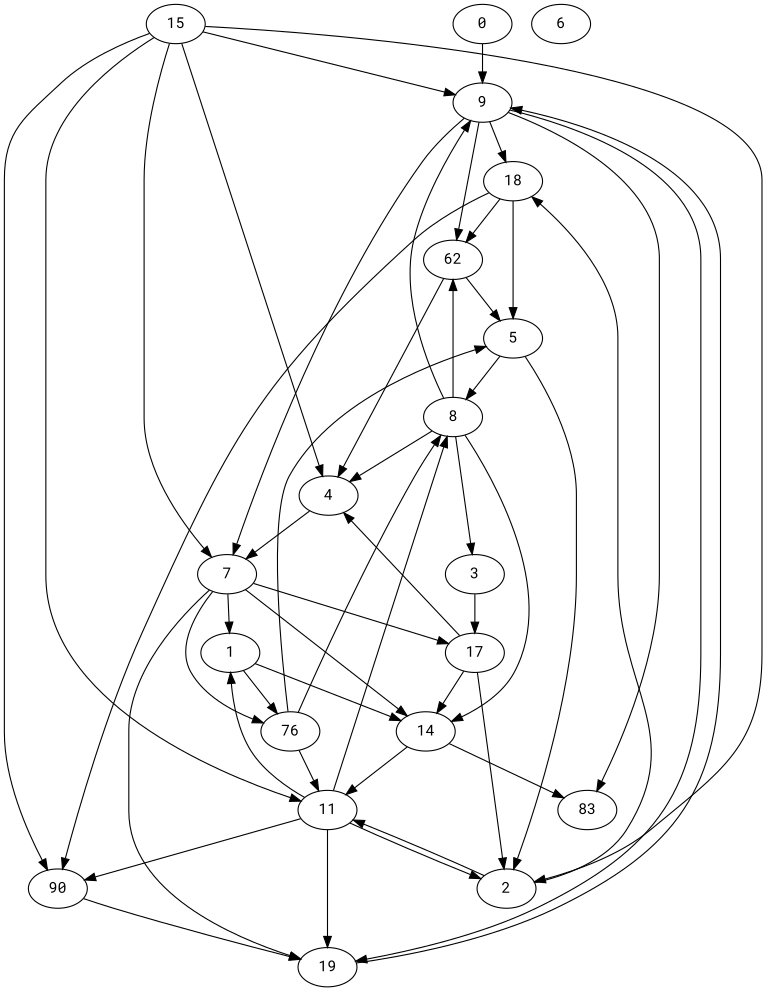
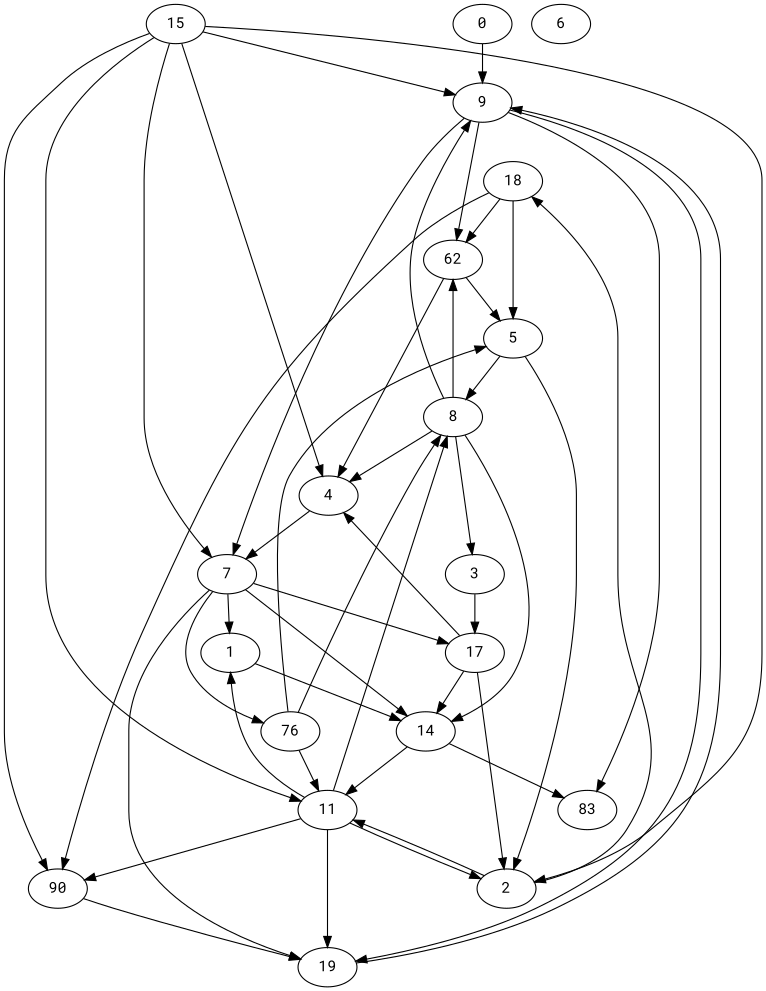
  digraph {
    fontname="Roboto Mono"
    node [fontname="Roboto Mono"]
    edge [fontname="Roboto Mono"]
    0
    9
    18
    7
    19
    n6 [label=62]
    n7 [label=83]
    1
    14
    n10 [label=76]
    11
    5
    8
    2
    n15 [label=90]
    3
    17
    4
    6
    15
    0 -> 9
-   9 -> 18
    9 -> 7
    9 -> 19
    9 -> n6
    9 -> n7
    18 -> n6
    18 -> 5
    18 -> n15
    7 -> 19
    7 -> 1
    7 -> 14
    7 -> n10
    7 -> 17
    19 -> 9
    n6 -> 5
    n6 -> 4
    1 -> 14
-   1 -> n10
    14 -> n7
    14 -> 11
    n10 -> 11
    n10 -> 5
    n10 -> 8
    11 -> 19
    11 -> 1
    11 -> 8
    11 -> 2
    11 -> n15
    5 -> 8
    5 -> 2
    8 -> 9
    8 -> n6
    8 -> 14
    8 -> 3
    8 -> 4
    2 -> 18
    2 -> 11
    n15 -> 19
    3 -> 17
    17 -> 14
    17 -> 2
    17 -> 4
    4 -> 7
    15 -> 9
    15 -> 7
    15 -> 11
    15 -> 2
    15 -> n15
    15 -> 4
  }
